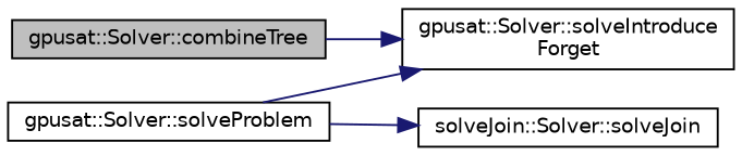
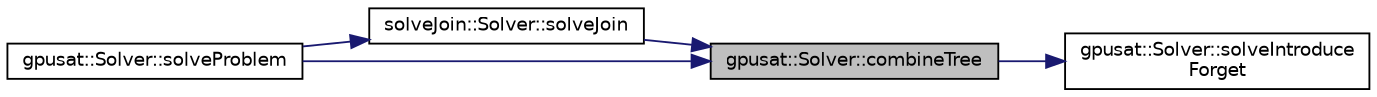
  digraph {
    rankdir=RL
    node [color=black fillcolor=white fontname=Helvetica fontsize=10 shape=record style=filled]
    edge [color=midnightblue dir=back fontname=Helvetica fontsize=10 labelfontname=Helvetica labelfontsize=10 style=solid]
    n1 [fillcolor=grey75 fontcolor=black height=0.2 label="gpusat::Solver::combineTree" width=0.4]
    n2 [height=0.2 label="solveJoin::Solver::solveJoin" width=0.4]
    n3 [height=0.2 label="gpusat::Solver::solveIntroduce\lForget" width=0.4]
    n4 [height=0.2 label="gpusat::Solver::solveProblem" width=0.4]
+   n1 -> n2
    n2 -> n4
    n3 -> n1
-   n3 -> n4
+   n1 -> n4
  }
